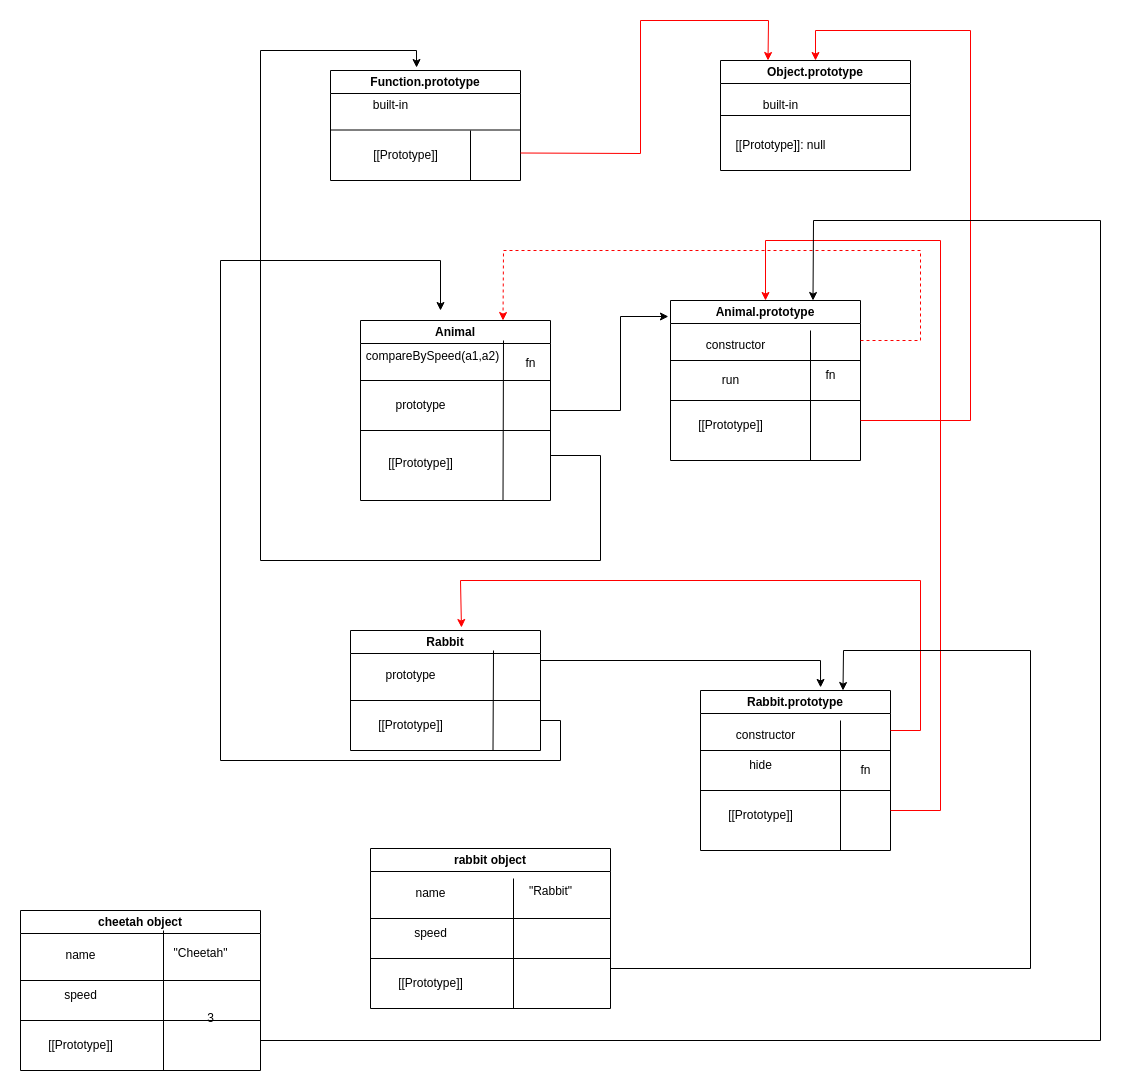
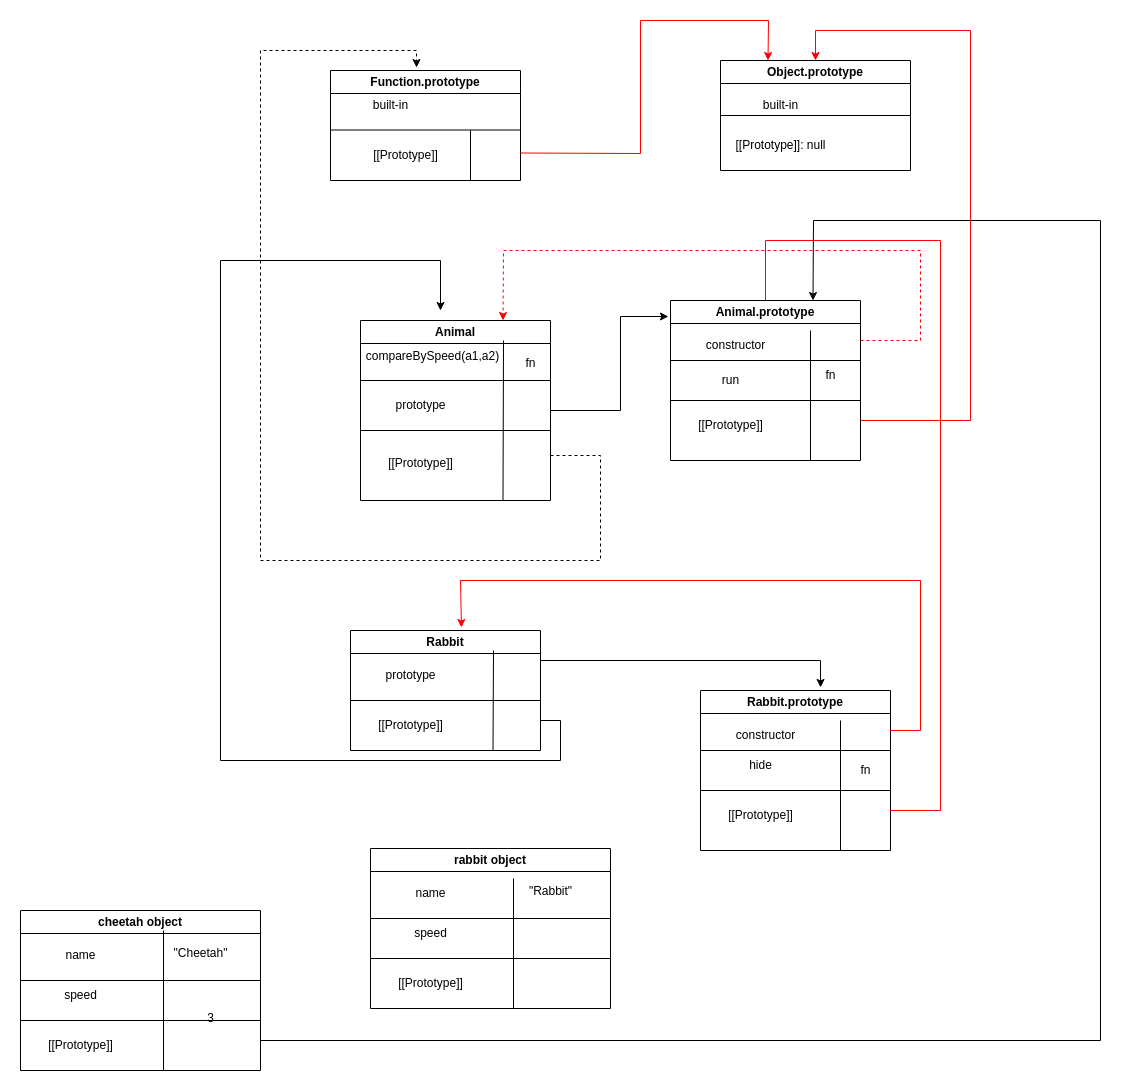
  <mxCell id="0" />
  <mxCell id="1" parent="0" />
  <mxCell id="2" value="Animal" style="swimlane;whiteSpace=wrap;html=1;" parent="1" vertex="1"><mxGeometry x="360" y="320" width="190" height="180" as="geometry" /></mxCell>
  <mxCell id="3" value="compareBySpeed(a1,a2)" style="text;html=1;align=center;verticalAlign=middle;resizable=0;points=[];autosize=1;strokeColor=none;fillColor=none;" parent="2" vertex="1"><mxGeometry x="-8" y="21" width="160" height="30" as="geometry" /></mxCell>
  <mxCell id="4" value="prototype" style="text;html=1;align=center;verticalAlign=middle;resizable=0;points=[];autosize=1;strokeColor=none;fillColor=none;" parent="2" vertex="1"><mxGeometry x="25" y="70" width="70" height="30" as="geometry" /></mxCell>
  <mxCell id="5" value="[[Prototype]]" style="text;html=1;align=center;verticalAlign=middle;resizable=0;points=[];autosize=1;strokeColor=none;fillColor=none;" parent="2" vertex="1"><mxGeometry x="15" y="128" width="90" height="30" as="geometry" /></mxCell>
  <mxCell id="6" value="" style="endArrow=none;html=1;rounded=0;exitX=0.75;exitY=1;exitDx=0;exitDy=0;" parent="2" source="2" edge="1"><mxGeometry width="50" height="50" relative="1" as="geometry"><mxPoint x="230" y="190" as="sourcePoint" /><mxPoint x="143" y="20" as="targetPoint" /></mxGeometry></mxCell>
  <mxCell id="7" value="" style="endArrow=none;html=1;rounded=0;" parent="1" edge="1"><mxGeometry width="50" height="50" relative="1" as="geometry"><mxPoint x="360" y="380" as="sourcePoint" /><mxPoint x="550" y="380" as="targetPoint" /></mxGeometry></mxCell>
  <mxCell id="8" value="" style="endArrow=none;html=1;rounded=0;" parent="1" edge="1"><mxGeometry width="50" height="50" relative="1" as="geometry"><mxPoint x="360" y="430" as="sourcePoint" /><mxPoint x="550" y="430" as="targetPoint" /></mxGeometry></mxCell>
  <mxCell id="9" value="Animal.prototype" style="swimlane;whiteSpace=wrap;html=1;" parent="1" vertex="1"><mxGeometry x="670" y="300" width="190" height="160" as="geometry" /></mxCell>
  <mxCell id="10" value="constructor" style="text;html=1;align=center;verticalAlign=middle;resizable=0;points=[];autosize=1;strokeColor=none;fillColor=none;" parent="9" vertex="1"><mxGeometry x="25" y="30" width="80" height="30" as="geometry" /></mxCell>
  <mxCell id="11" value="run" style="text;html=1;align=center;verticalAlign=middle;resizable=0;points=[];autosize=1;strokeColor=none;fillColor=none;" parent="9" vertex="1"><mxGeometry x="40" y="65" width="40" height="30" as="geometry" /></mxCell>
  <mxCell id="12" value="[[Prototype]]" style="text;html=1;align=center;verticalAlign=middle;resizable=0;points=[];autosize=1;strokeColor=none;fillColor=none;" parent="9" vertex="1"><mxGeometry x="15" y="110" width="90" height="30" as="geometry" /></mxCell>
  <mxCell id="13" value="" style="endArrow=none;html=1;rounded=0;exitX=0.75;exitY=1;exitDx=0;exitDy=0;" parent="9" edge="1"><mxGeometry width="50" height="50" relative="1" as="geometry"><mxPoint x="140" y="160" as="sourcePoint" /><mxPoint x="140" y="30" as="targetPoint" /></mxGeometry></mxCell>
  <mxCell id="14" value="fn" style="text;html=1;align=center;verticalAlign=middle;resizable=0;points=[];autosize=1;strokeColor=none;fillColor=none;" vertex="1" parent="9"><mxGeometry x="145" y="60" width="30" height="30" as="geometry" /></mxCell>
  <mxCell id="15" value="" style="endArrow=none;html=1;rounded=0;" parent="1" edge="1"><mxGeometry width="50" height="50" relative="1" as="geometry"><mxPoint x="670" y="360" as="sourcePoint" /><mxPoint x="860" y="360" as="targetPoint" /></mxGeometry></mxCell>
  <mxCell id="16" value="" style="endArrow=none;html=1;rounded=0;" parent="1" edge="1"><mxGeometry width="50" height="50" relative="1" as="geometry"><mxPoint x="670" y="400" as="sourcePoint" /><mxPoint x="860" y="400" as="targetPoint" /></mxGeometry></mxCell>
  <mxCell id="17" value="" style="endArrow=classic;html=1;rounded=0;entryX=-0.011;entryY=0.1;entryDx=0;entryDy=0;entryPerimeter=0;" parent="1" target="9" edge="1"><mxGeometry width="50" height="50" relative="1" as="geometry"><mxPoint x="550" y="410" as="sourcePoint" /><mxPoint x="640" y="450" as="targetPoint" /><Array as="points"><mxPoint x="620" y="410" /><mxPoint x="620" y="316" /></Array></mxGeometry></mxCell>
  <mxCell id="18" value="" style="endArrow=classic;html=1;rounded=0;exitX=1;exitY=0.25;exitDx=0;exitDy=0;entryX=0.75;entryY=0;entryDx=0;entryDy=0;strokeColor=#FF0000;dashed=1;" parent="1" source="9" target="2" edge="1"><mxGeometry width="50" height="50" relative="1" as="geometry"><mxPoint x="590" y="500" as="sourcePoint" /><mxPoint x="390" y="250" as="targetPoint" /><Array as="points"><mxPoint x="920" y="340" /><mxPoint x="920" y="250" /><mxPoint x="503" y="250" /></Array></mxGeometry></mxCell>
  <mxCell id="19" value="Object.prototype" style="swimlane;whiteSpace=wrap;html=1;" parent="1" vertex="1"><mxGeometry x="720" y="60" width="190" height="110" as="geometry" /></mxCell>
  <mxCell id="20" value="built-in" style="text;html=1;align=center;verticalAlign=middle;resizable=0;points=[];autosize=1;strokeColor=none;fillColor=none;" parent="19" vertex="1"><mxGeometry x="30" y="30" width="60" height="30" as="geometry" /></mxCell>
  <mxCell id="21" value="[[Prototype]]: null" style="text;html=1;align=center;verticalAlign=middle;resizable=0;points=[];autosize=1;strokeColor=none;fillColor=none;" parent="19" vertex="1"><mxGeometry x="5" y="70" width="110" height="30" as="geometry" /></mxCell>
  <mxCell id="22" value="" style="endArrow=none;html=1;rounded=0;exitX=0;exitY=0.5;exitDx=0;exitDy=0;entryX=1;entryY=0.5;entryDx=0;entryDy=0;" parent="1" source="19" target="19" edge="1"><mxGeometry width="50" height="50" relative="1" as="geometry"><mxPoint x="590" y="250" as="sourcePoint" /><mxPoint x="640" y="200" as="targetPoint" /></mxGeometry></mxCell>
  <mxCell id="23" value="" style="endArrow=classic;html=1;rounded=0;exitX=1;exitY=0.75;exitDx=0;exitDy=0;entryX=0.5;entryY=0;entryDx=0;entryDy=0;strokeColor=#FF0000;" parent="1" source="9" target="19" edge="1"><mxGeometry width="50" height="50" relative="1" as="geometry"><mxPoint x="590" y="250" as="sourcePoint" /><mxPoint x="970" y="-30" as="targetPoint" /><Array as="points"><mxPoint x="970" y="420" /><mxPoint x="970" y="30" /><mxPoint x="815" y="30" /></Array></mxGeometry></mxCell>
  <mxCell id="24" value="Function.prototype" style="swimlane;whiteSpace=wrap;html=1;" parent="1" vertex="1"><mxGeometry x="330" y="70" width="190" height="110" as="geometry" /></mxCell>
  <mxCell id="25" value="built-in" style="text;html=1;align=center;verticalAlign=middle;resizable=0;points=[];autosize=1;strokeColor=none;fillColor=none;" parent="24" vertex="1"><mxGeometry x="30" y="20" width="60" height="30" as="geometry" /></mxCell>
  <mxCell id="26" value="[[Prototype]]" style="text;html=1;align=center;verticalAlign=middle;resizable=0;points=[];autosize=1;strokeColor=none;fillColor=none;" parent="24" vertex="1"><mxGeometry x="30" y="70" width="90" height="30" as="geometry" /></mxCell>
  <mxCell id="27" value="" style="endArrow=none;html=1;rounded=0;" parent="24" edge="1"><mxGeometry width="50" height="50" relative="1" as="geometry"><mxPoint x="140" y="110" as="sourcePoint" /><mxPoint x="140" y="60" as="targetPoint" /></mxGeometry></mxCell>
  <mxCell id="28" value="" style="endArrow=none;html=1;rounded=0;exitX=0;exitY=0.5;exitDx=0;exitDy=0;entryX=1;entryY=0.5;entryDx=0;entryDy=0;" parent="24" edge="1"><mxGeometry width="50" height="50" relative="1" as="geometry"><mxPoint y="59.5" as="sourcePoint" /><mxPoint x="190" y="59.5" as="targetPoint" /></mxGeometry></mxCell>
  <mxCell id="29" value="" style="endArrow=classic;html=1;rounded=0;exitX=1;exitY=0.75;exitDx=0;exitDy=0;entryX=0.25;entryY=0;entryDx=0;entryDy=0;strokeColor=#FF0000;" parent="1" source="24" target="19" edge="1"><mxGeometry width="50" height="50" relative="1" as="geometry"><mxPoint x="590" y="250" as="sourcePoint" /><mxPoint x="670" y="20" as="targetPoint" /><Array as="points"><mxPoint x="640" y="153" /><mxPoint x="640" y="20" /><mxPoint x="768" y="20" /></Array></mxGeometry></mxCell>
- <mxCell id="30" value="" style="endArrow=classic;html=1;rounded=0;exitX=1;exitY=0.75;exitDx=0;exitDy=0;entryX=0.453;entryY=-0.027;entryDx=0;entryDy=0;entryPerimeter=0;" parent="1" source="2" target="24" edge="1"><mxGeometry width="50" height="50" relative="1" as="geometry"><mxPoint x="590" y="250" as="sourcePoint" /><mxPoint x="260" y="80" as="targetPoint" /><Array as="points"><mxPoint x="600" y="455" /><mxPoint x="600" y="560" /><mxPoint x="260" y="560" /><mxPoint x="260" y="50" /><mxPoint x="416" y="50" /></Array></mxGeometry></mxCell>
+ <mxCell id="30" value="" style="endArrow=classic;html=1;rounded=0;exitX=1;exitY=0.75;exitDx=0;exitDy=0;entryX=0.453;entryY=-0.027;entryDx=0;entryDy=0;entryPerimeter=0;dashed=1;" parent="1" source="2" target="24" edge="1"><mxGeometry width="50" height="50" relative="1" as="geometry"><mxPoint x="590" y="250" as="sourcePoint" /><mxPoint x="260" y="80" as="targetPoint" /><Array as="points"><mxPoint x="600" y="455" /><mxPoint x="600" y="560" /><mxPoint x="260" y="560" /><mxPoint x="260" y="50" /><mxPoint x="416" y="50" /></Array></mxGeometry></mxCell>
  <mxCell id="31" value="Rabbit" style="swimlane;whiteSpace=wrap;html=1;" parent="1" vertex="1"><mxGeometry x="350" y="630" width="190" height="120" as="geometry" /></mxCell>
  <mxCell id="32" value="prototype" style="text;html=1;align=center;verticalAlign=middle;resizable=0;points=[];autosize=1;strokeColor=none;fillColor=none;" parent="31" vertex="1"><mxGeometry x="25" y="30" width="70" height="30" as="geometry" /></mxCell>
  <mxCell id="33" value="[[Prototype]]" style="text;html=1;align=center;verticalAlign=middle;resizable=0;points=[];autosize=1;strokeColor=none;fillColor=none;" parent="31" vertex="1"><mxGeometry x="15" y="80" width="90" height="30" as="geometry" /></mxCell>
  <mxCell id="34" value="" style="endArrow=none;html=1;rounded=0;" parent="31" edge="1"><mxGeometry width="50" height="50" relative="1" as="geometry"><mxPoint y="70" as="sourcePoint" /><mxPoint x="190" y="70" as="targetPoint" /></mxGeometry></mxCell>
  <mxCell id="35" value="" style="endArrow=none;html=1;rounded=0;exitX=0.75;exitY=1;exitDx=0;exitDy=0;" parent="1" source="31" edge="1"><mxGeometry width="50" height="50" relative="1" as="geometry"><mxPoint x="590" y="530" as="sourcePoint" /><mxPoint x="493" y="650" as="targetPoint" /></mxGeometry></mxCell>
  <mxCell id="36" value="" style="endArrow=classic;html=1;rounded=0;exitX=1;exitY=0.75;exitDx=0;exitDy=0;" parent="1" source="31" edge="1"><mxGeometry width="50" height="50" relative="1" as="geometry"><mxPoint x="590" y="530" as="sourcePoint" /><mxPoint x="440" y="310" as="targetPoint" /><Array as="points"><mxPoint x="560" y="720" /><mxPoint x="560" y="760" /><mxPoint x="220" y="760" /><mxPoint x="220" y="260" /><mxPoint x="440" y="260" /></Array></mxGeometry></mxCell>
  <mxCell id="37" value="Rabbit.prototype" style="swimlane;whiteSpace=wrap;html=1;" parent="1" vertex="1"><mxGeometry x="700" y="690" width="190" height="160" as="geometry" /></mxCell>
  <mxCell id="38" value="constructor" style="text;html=1;align=center;verticalAlign=middle;resizable=0;points=[];autosize=1;strokeColor=none;fillColor=none;" parent="37" vertex="1"><mxGeometry x="25" y="30" width="80" height="30" as="geometry" /></mxCell>
  <mxCell id="39" value="hide" style="text;html=1;align=center;verticalAlign=middle;resizable=0;points=[];autosize=1;strokeColor=none;fillColor=none;" parent="37" vertex="1"><mxGeometry x="35" y="60" width="50" height="30" as="geometry" /></mxCell>
  <mxCell id="40" value="[[Prototype]]" style="text;html=1;align=center;verticalAlign=middle;resizable=0;points=[];autosize=1;strokeColor=none;fillColor=none;" parent="37" vertex="1"><mxGeometry x="15" y="110" width="90" height="30" as="geometry" /></mxCell>
  <mxCell id="41" value="" style="endArrow=none;html=1;rounded=0;exitX=0.75;exitY=1;exitDx=0;exitDy=0;" parent="37" edge="1"><mxGeometry width="50" height="50" relative="1" as="geometry"><mxPoint x="140" y="160" as="sourcePoint" /><mxPoint x="140" y="30" as="targetPoint" /></mxGeometry></mxCell>
  <mxCell id="42" value="" style="endArrow=none;html=1;rounded=0;" parent="37" edge="1"><mxGeometry width="50" height="50" relative="1" as="geometry"><mxPoint y="60" as="sourcePoint" /><mxPoint x="190" y="60" as="targetPoint" /></mxGeometry></mxCell>
  <mxCell id="43" value="" style="endArrow=none;html=1;rounded=0;" parent="37" edge="1"><mxGeometry width="50" height="50" relative="1" as="geometry"><mxPoint y="100" as="sourcePoint" /><mxPoint x="190" y="100" as="targetPoint" /></mxGeometry></mxCell>
  <mxCell id="44" value="fn" style="text;html=1;align=center;verticalAlign=middle;resizable=0;points=[];autosize=1;strokeColor=none;fillColor=none;" vertex="1" parent="37"><mxGeometry x="150" y="65" width="30" height="30" as="geometry" /></mxCell>
- <mxCell id="45" value="" style="endArrow=classic;html=1;rounded=0;exitX=1;exitY=0.75;exitDx=0;exitDy=0;entryX=0.5;entryY=0;entryDx=0;entryDy=0;strokeColor=#FF0000;" parent="1" source="37" target="9" edge="1"><mxGeometry width="50" height="50" relative="1" as="geometry"><mxPoint x="590" y="530" as="sourcePoint" /><mxPoint x="940" y="280" as="targetPoint" /><Array as="points"><mxPoint x="940" y="810" /><mxPoint x="940" y="240" /><mxPoint x="765" y="240" /></Array></mxGeometry></mxCell>
+ <mxCell id="45" value="" style="endArrow=none;html=1;rounded=0;exitX=1;exitY=0.75;exitDx=0;exitDy=0;entryX=0.5;entryY=0;entryDx=0;entryDy=0;strokeColor=#FF0000;" parent="1" source="37" target="9" edge="1"><mxGeometry width="50" height="50" relative="1" as="geometry"><mxPoint x="590" y="530" as="sourcePoint" /><mxPoint x="940" y="280" as="targetPoint" /><Array as="points"><mxPoint x="940" y="810" /><mxPoint x="940" y="240" /><mxPoint x="765" y="240" /></Array></mxGeometry></mxCell>
  <mxCell id="46" value="" style="endArrow=classic;html=1;rounded=0;exitX=1;exitY=0.25;exitDx=0;exitDy=0;entryX=0.584;entryY=-0.025;entryDx=0;entryDy=0;entryPerimeter=0;strokeColor=#FF0000;" parent="1" source="37" target="31" edge="1"><mxGeometry width="50" height="50" relative="1" as="geometry"><mxPoint x="590" y="510" as="sourcePoint" /><mxPoint x="920" y="490" as="targetPoint" /><Array as="points"><mxPoint x="920" y="730" /><mxPoint x="920" y="580" /><mxPoint x="460" y="580" /></Array></mxGeometry></mxCell>
  <mxCell id="47" value="" style="endArrow=classic;html=1;rounded=0;exitX=1;exitY=0.25;exitDx=0;exitDy=0;entryX=0.632;entryY=-0.019;entryDx=0;entryDy=0;entryPerimeter=0;" parent="1" source="31" target="37" edge="1"><mxGeometry width="50" height="50" relative="1" as="geometry"><mxPoint x="590" y="640" as="sourcePoint" /><mxPoint x="840" y="660" as="targetPoint" /><Array as="points"><mxPoint x="820" y="660" /></Array></mxGeometry></mxCell>
  <mxCell id="48" value="cheetah object" style="swimlane;whiteSpace=wrap;html=1;" parent="1" vertex="1"><mxGeometry x="20" y="910" width="240" height="160" as="geometry" /></mxCell>
  <mxCell id="49" value="name" style="text;html=1;align=center;verticalAlign=middle;resizable=0;points=[];autosize=1;strokeColor=none;fillColor=none;" parent="48" vertex="1"><mxGeometry x="35" y="30" width="50" height="30" as="geometry" /></mxCell>
  <mxCell id="50" value="[[Prototype]]" style="text;html=1;align=center;verticalAlign=middle;resizable=0;points=[];autosize=1;strokeColor=none;fillColor=none;" parent="48" vertex="1"><mxGeometry x="15" y="120" width="90" height="30" as="geometry" /></mxCell>
  <mxCell id="51" value="" style="endArrow=none;html=1;rounded=0;" parent="48" edge="1"><mxGeometry width="50" height="50" relative="1" as="geometry"><mxPoint y="70" as="sourcePoint" /><mxPoint x="240" y="70" as="targetPoint" /></mxGeometry></mxCell>
  <mxCell id="52" value="" style="endArrow=none;html=1;rounded=0;" parent="48" edge="1"><mxGeometry width="50" height="50" relative="1" as="geometry"><mxPoint y="110" as="sourcePoint" /><mxPoint x="240" y="110" as="targetPoint" /></mxGeometry></mxCell>
  <mxCell id="53" value="speed" style="text;html=1;align=center;verticalAlign=middle;resizable=0;points=[];autosize=1;strokeColor=none;fillColor=none;" parent="48" vertex="1"><mxGeometry x="30" y="70" width="60" height="30" as="geometry" /></mxCell>
  <mxCell id="54" value="" style="endArrow=none;html=1;rounded=0;" parent="1" edge="1"><mxGeometry width="50" height="50" relative="1" as="geometry"><mxPoint x="163" y="1070" as="sourcePoint" /><mxPoint x="163" y="930" as="targetPoint" /></mxGeometry></mxCell>
  <mxCell id="55" value="&quot;Cheetah&quot;" style="text;html=1;align=center;verticalAlign=middle;resizable=0;points=[];autosize=1;strokeColor=none;fillColor=none;" parent="1" vertex="1"><mxGeometry x="160" y="938" width="80" height="30" as="geometry" /></mxCell>
  <mxCell id="56" value="3" style="text;html=1;align=center;verticalAlign=middle;resizable=0;points=[];autosize=1;strokeColor=none;fillColor=none;" parent="1" vertex="1"><mxGeometry x="195" y="1003" width="30" height="30" as="geometry" /></mxCell>
  <mxCell id="57" value="" style="endArrow=classic;html=1;rounded=0;entryX=0.75;entryY=0;entryDx=0;entryDy=0;" parent="1" target="9" edge="1"><mxGeometry width="50" height="50" relative="1" as="geometry"><mxPoint x="260" y="1040" as="sourcePoint" /><mxPoint x="1100" y="240" as="targetPoint" /><Array as="points"><mxPoint x="1100" y="1040" /><mxPoint x="1100" y="220" /><mxPoint x="813" y="220" /></Array></mxGeometry></mxCell>
  <mxCell id="58" value="rabbit object" style="swimlane;whiteSpace=wrap;html=1;" parent="1" vertex="1"><mxGeometry x="370" y="848" width="240" height="160" as="geometry" /></mxCell>
  <mxCell id="59" value="name" style="text;html=1;align=center;verticalAlign=middle;resizable=0;points=[];autosize=1;strokeColor=none;fillColor=none;" parent="58" vertex="1"><mxGeometry x="35" y="30" width="50" height="30" as="geometry" /></mxCell>
  <mxCell id="60" value="[[Prototype]]" style="text;html=1;align=center;verticalAlign=middle;resizable=0;points=[];autosize=1;strokeColor=none;fillColor=none;" parent="58" vertex="1"><mxGeometry x="15" y="120" width="90" height="30" as="geometry" /></mxCell>
  <mxCell id="61" value="" style="endArrow=none;html=1;rounded=0;" parent="58" edge="1"><mxGeometry width="50" height="50" relative="1" as="geometry"><mxPoint y="70" as="sourcePoint" /><mxPoint x="240" y="70" as="targetPoint" /></mxGeometry></mxCell>
  <mxCell id="62" value="" style="endArrow=none;html=1;rounded=0;" parent="58" edge="1"><mxGeometry width="50" height="50" relative="1" as="geometry"><mxPoint y="110" as="sourcePoint" /><mxPoint x="240" y="110" as="targetPoint" /></mxGeometry></mxCell>
  <mxCell id="63" value="speed" style="text;html=1;align=center;verticalAlign=middle;resizable=0;points=[];autosize=1;strokeColor=none;fillColor=none;" parent="58" vertex="1"><mxGeometry x="30" y="70" width="60" height="30" as="geometry" /></mxCell>
  <mxCell id="64" value="" style="endArrow=none;html=1;rounded=0;" parent="1" edge="1"><mxGeometry width="50" height="50" relative="1" as="geometry"><mxPoint x="513" y="1008" as="sourcePoint" /><mxPoint x="513" y="878" as="targetPoint" /></mxGeometry></mxCell>
  <mxCell id="65" value="&quot;Rabbit&quot;" style="text;html=1;align=center;verticalAlign=middle;resizable=0;points=[];autosize=1;strokeColor=none;fillColor=none;" parent="1" vertex="1"><mxGeometry x="515" y="876" width="70" height="30" as="geometry" /></mxCell>
- <mxCell id="66" value="" style="endArrow=classic;html=1;rounded=0;exitX=1;exitY=0.75;exitDx=0;exitDy=0;entryX=0.75;entryY=0;entryDx=0;entryDy=0;" parent="1" source="58" target="37" edge="1"><mxGeometry width="50" height="50" relative="1" as="geometry"><mxPoint x="590" y="840" as="sourcePoint" /><mxPoint x="1030" y="640" as="targetPoint" /><Array as="points"><mxPoint x="1030" y="968" /><mxPoint x="1030" y="650" /><mxPoint x="843" y="650" /></Array></mxGeometry></mxCell>
  <mxCell id="67" value="fn" style="text;html=1;align=center;verticalAlign=middle;resizable=0;points=[];autosize=1;strokeColor=none;fillColor=none;" vertex="1" parent="1"><mxGeometry x="515" y="348" width="30" height="30" as="geometry" /></mxCell>
